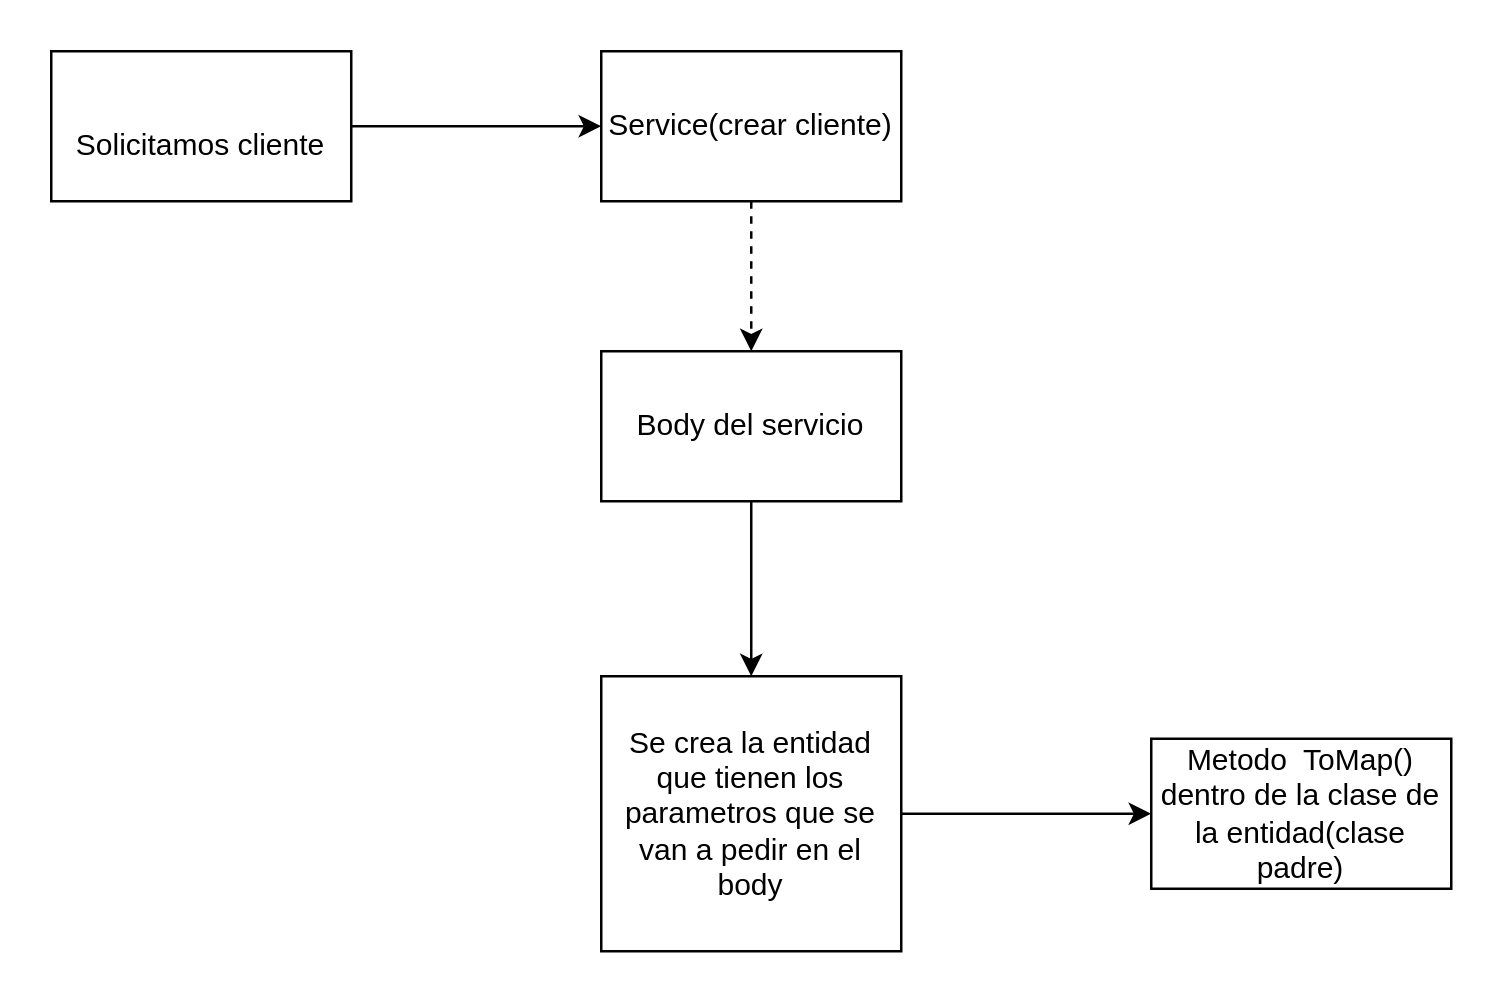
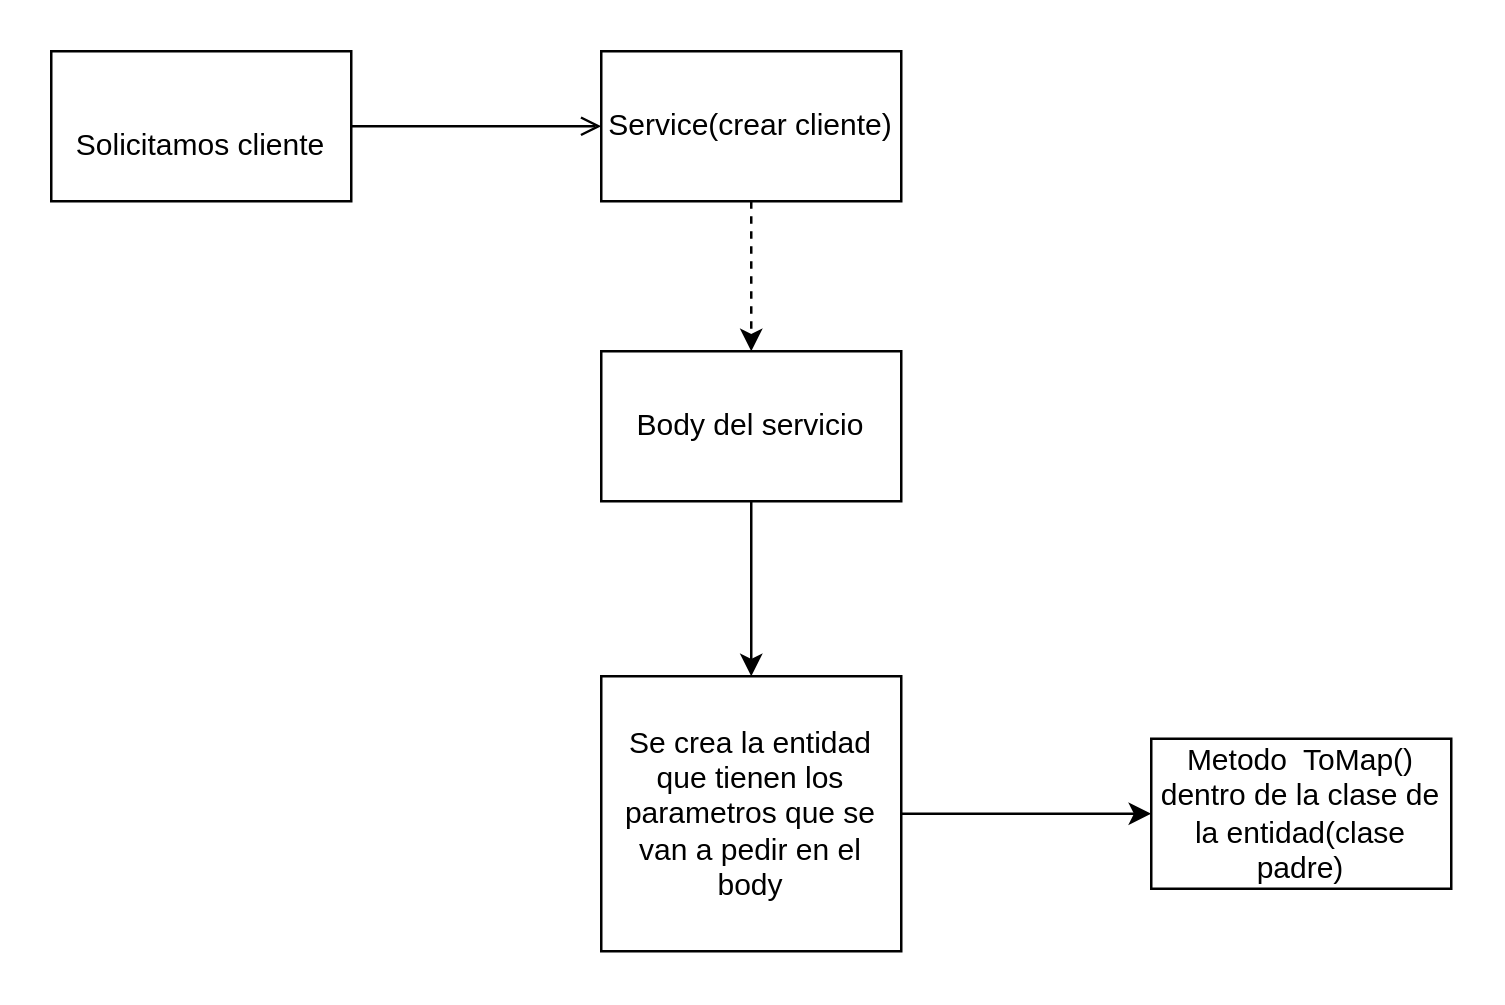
  <mxCell id="0" />
  <mxCell id="1" parent="0" />
- <mxCell id="2" style="edgeStyle=orthogonalEdgeStyle;rounded=0;orthogonalLoop=1;jettySize=auto;html=1;entryX=0;entryY=0.5;entryDx=0;entryDy=0;" edge="1" parent="1" source="3" target="5"><mxGeometry relative="1" as="geometry" /></mxCell>
+ <mxCell id="2" style="edgeStyle=orthogonalEdgeStyle;rounded=0;orthogonalLoop=1;jettySize=auto;html=1;entryX=0;entryY=0.5;entryDx=0;entryDy=0;endArrow=open;" edge="1" parent="1" source="3" target="5"><mxGeometry relative="1" as="geometry" /></mxCell>
  <mxCell id="3" value="&lt;div&gt;&lt;br&gt;&lt;/div&gt;&lt;div&gt;Solicitamos cliente&lt;/div&gt;" style="rounded=0;whiteSpace=wrap;html=1;" vertex="1" parent="1"><mxGeometry x="20" y="20" width="120" height="60" as="geometry" /></mxCell>
  <mxCell id="4" style="edgeStyle=orthogonalEdgeStyle;rounded=0;orthogonalLoop=1;jettySize=auto;html=1;dashed=1;" edge="1" parent="1" source="5" target="7"><mxGeometry relative="1" as="geometry" /></mxCell>
  <mxCell id="5" value="&lt;div&gt;Service(crear cliente)&lt;/div&gt;" style="rounded=0;whiteSpace=wrap;html=1;" vertex="1" parent="1"><mxGeometry x="240" y="20" width="120" height="60" as="geometry" /></mxCell>
  <mxCell id="6" style="edgeStyle=orthogonalEdgeStyle;rounded=0;orthogonalLoop=1;jettySize=auto;html=1;" edge="1" parent="1" source="7" target="9"><mxGeometry relative="1" as="geometry" /></mxCell>
  <mxCell id="7" value="Body del servicio" style="rounded=0;whiteSpace=wrap;html=1;" vertex="1" parent="1"><mxGeometry x="240" y="140" width="120" height="60" as="geometry" /></mxCell>
  <mxCell id="8" style="edgeStyle=orthogonalEdgeStyle;rounded=0;orthogonalLoop=1;jettySize=auto;html=1;" edge="1" parent="1" source="9" target="10"><mxGeometry relative="1" as="geometry" /></mxCell>
  <mxCell id="9" value="Se crea la entidad que tienen los parametros que se van a pedir en el body" style="rounded=0;whiteSpace=wrap;html=1;" vertex="1" parent="1"><mxGeometry x="240" y="270" width="120" height="110" as="geometry" /></mxCell>
  <mxCell id="10" value="Metodo&amp;nbsp; ToMap() dentro de la clase de la entidad(clase padre)" style="rounded=0;whiteSpace=wrap;html=1;" vertex="1" parent="1"><mxGeometry x="460" y="295" width="120" height="60" as="geometry" /></mxCell>
